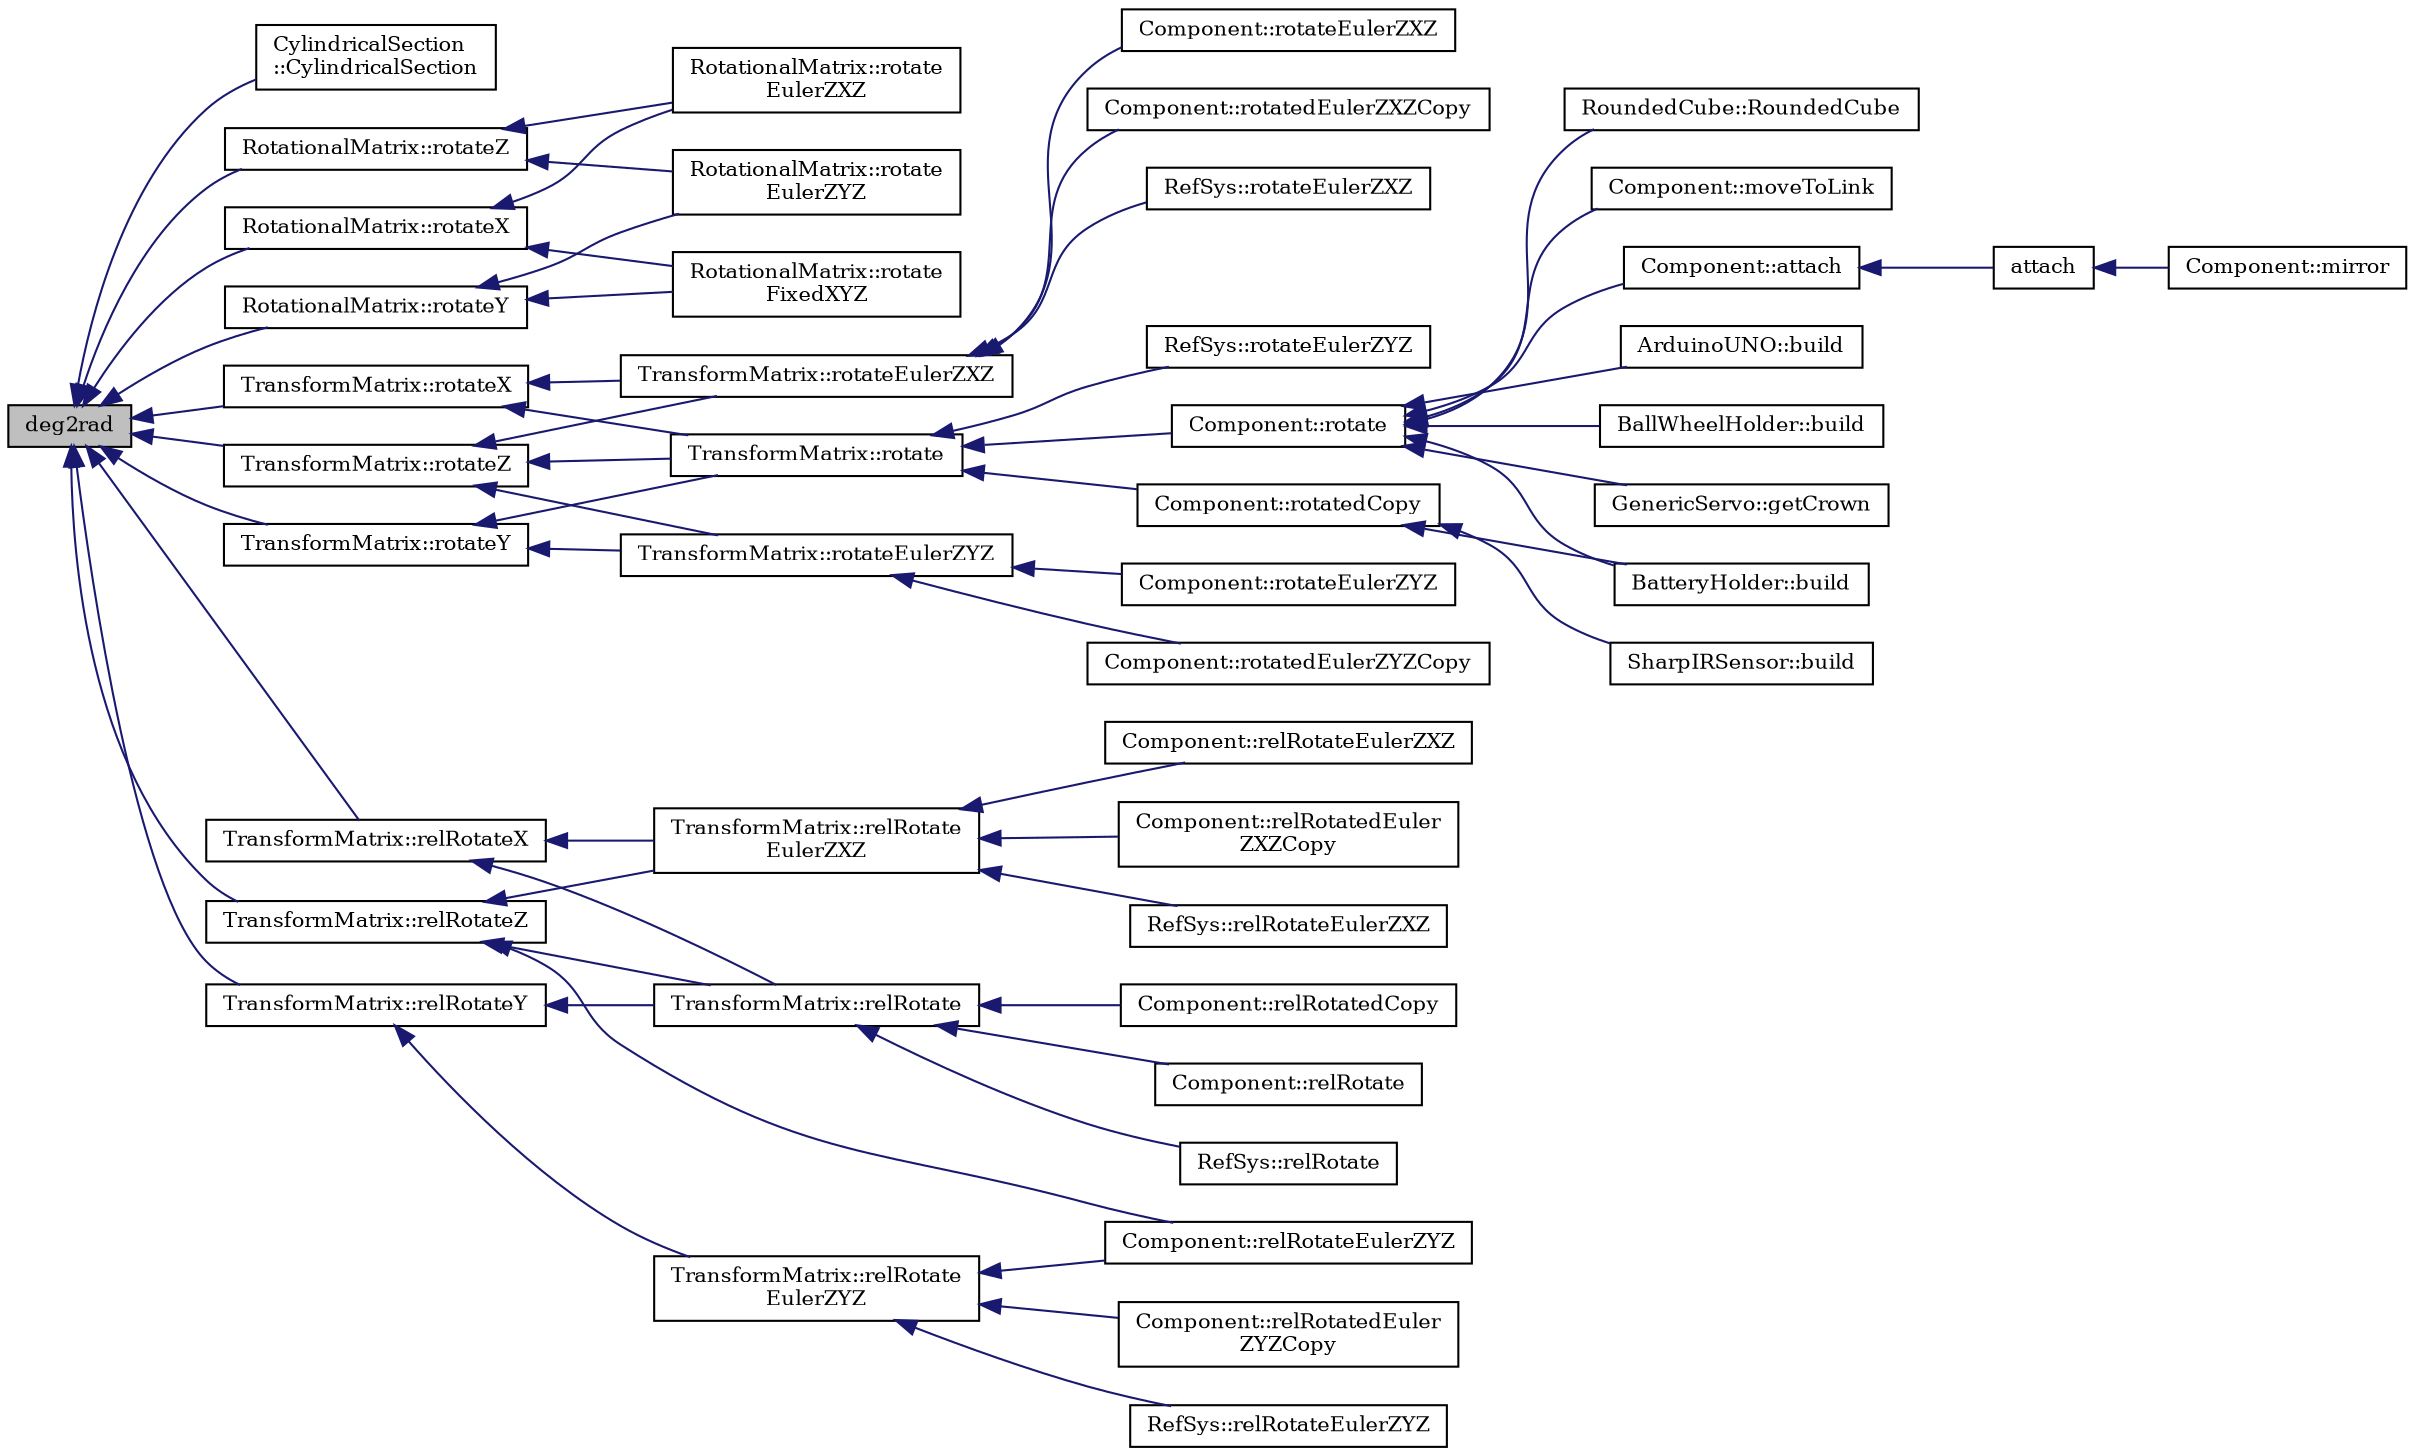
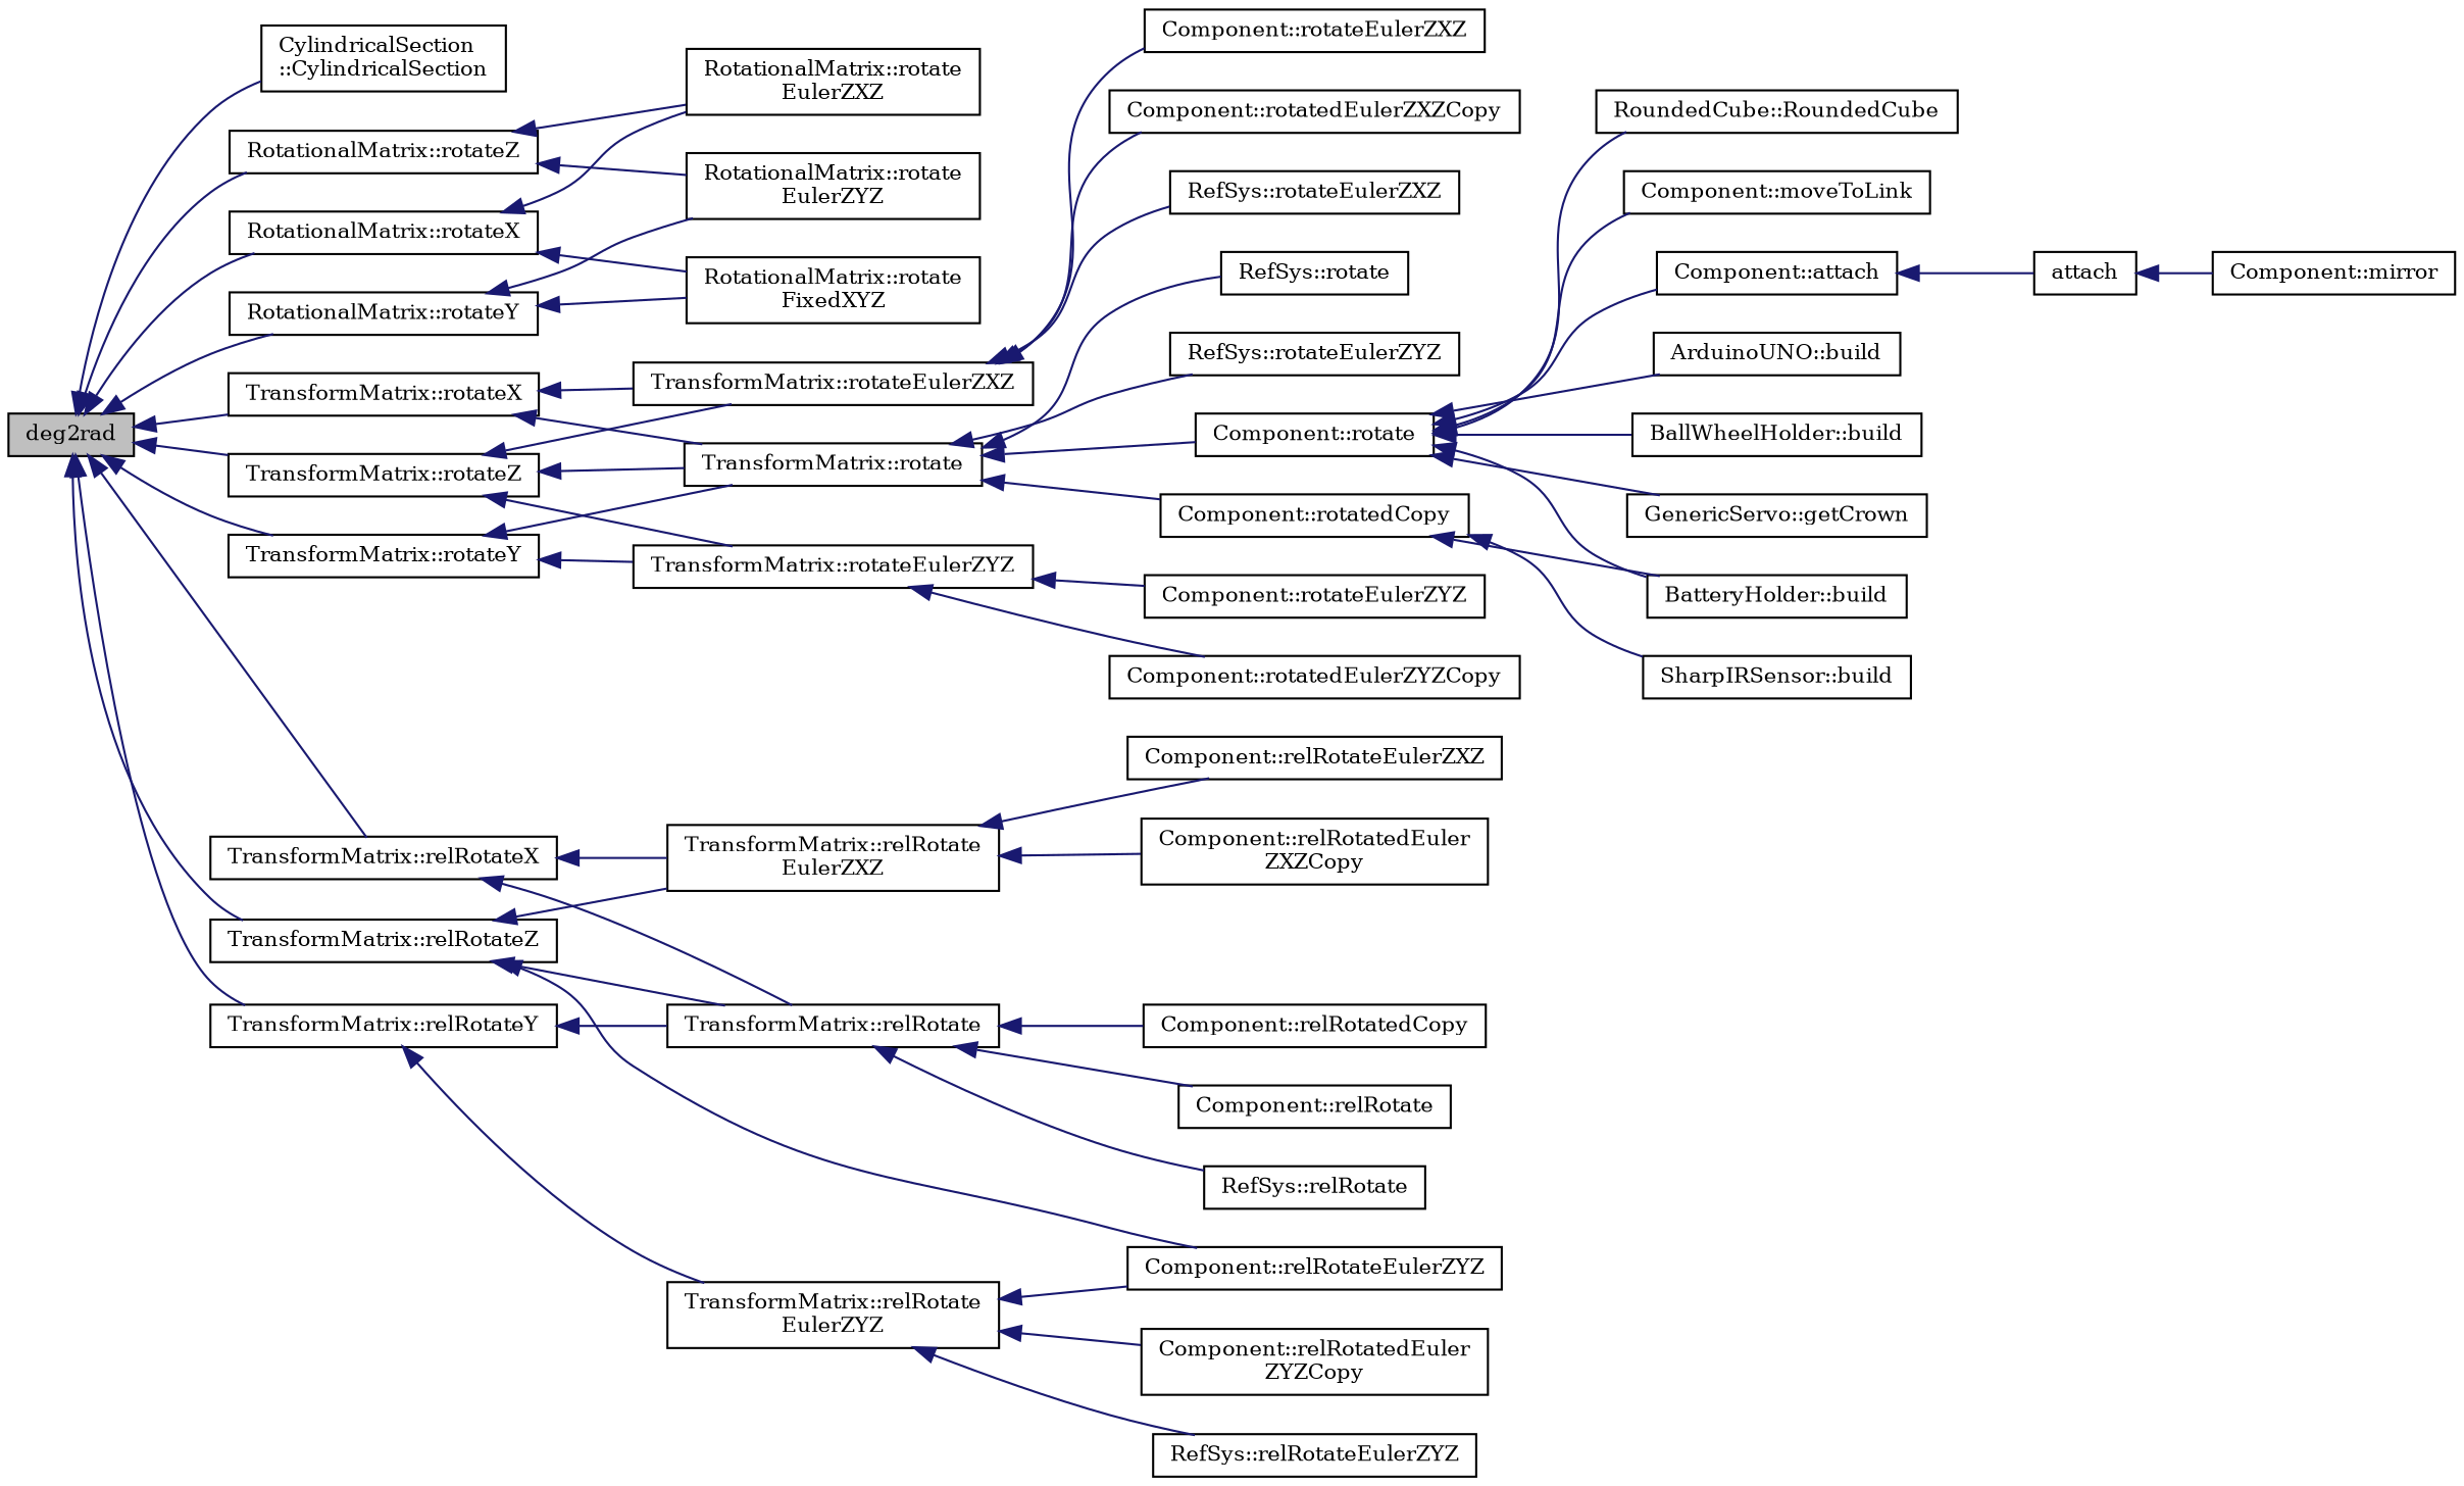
  digraph {
    fontname="DejaVu Serif"
    rankdir=LR
    node [color=black fillcolor=white fontname="DejaVu Serif" fontsize=10 shape=record style=filled]
    edge [color=midnightblue dir=back fontname="DejaVu Serif" fontsize=10 labelfontname=Helvetica labelfontsize=10 style=solid]
    n1 [fillcolor=grey75 fontcolor=black height=0.2 label=deg2rad width=0.4]
    n2 [height=0.2 label="CylindricalSection\l::CylindricalSection" width=0.4]
    n3 [height=0.2 label="RotationalMatrix::rotateX" width=0.4]
    n4 [height=0.2 label="RotationalMatrix::rotateY" width=0.4]
    n5 [height=0.2 label="RotationalMatrix::rotateZ" width=0.4]
    n6 [height=0.2 label="TransformMatrix::rotateX" width=0.4]
    n7 [height=0.2 label="TransformMatrix::relRotateX" width=0.4]
    n8 [height=0.2 label="TransformMatrix::rotateY" width=0.4]
    n9 [height=0.2 label="TransformMatrix::relRotateY" width=0.4]
    n10 [height=0.2 label="TransformMatrix::rotateZ" width=0.4]
    n11 [height=0.2 label="TransformMatrix::relRotateZ" width=0.4]
    n12 [height=0.2 label="RotationalMatrix::rotate\lEulerZXZ" width=0.4]
    n13 [height=0.2 label="RotationalMatrix::rotate\lFixedXYZ" width=0.4]
    n14 [height=0.2 label="RotationalMatrix::rotate\lEulerZYZ" width=0.4]
    n15 [height=0.2 label="TransformMatrix::rotateEulerZXZ" width=0.4]
    n16 [height=0.2 label="TransformMatrix::rotate" width=0.4]
    n17 [height=0.2 label="TransformMatrix::relRotate\lEulerZXZ" width=0.4]
    n18 [height=0.2 label="TransformMatrix::relRotate" width=0.4]
    n19 [height=0.2 label="TransformMatrix::rotateEulerZYZ" width=0.4]
    n20 [height=0.2 label="TransformMatrix::relRotate\lEulerZYZ" width=0.4]
    n21 [height=0.2 label="Component::relRotateEulerZYZ" width=0.4]
    n22 [height=0.2 label="Component::rotateEulerZXZ" width=0.4]
    n23 [height=0.2 label="Component::rotatedEulerZXZCopy" width=0.4]
    n24 [height=0.2 label="RefSys::rotateEulerZXZ" width=0.4]
    n25 [height=0.2 label="Component::rotatedCopy" width=0.4]
    n26 [height=0.2 label="Component::rotate" width=0.4]
+   n27 [height=0.2 label="RefSys::rotate" width=0.4]
    n28 [height=0.2 label="RefSys::rotateEulerZYZ" width=0.4]
    n29 [height=0.2 label="BatteryHolder::build" width=0.4]
    n30 [height=0.2 label="SharpIRSensor::build" width=0.4]
    n31 [height=0.2 label="RoundedCube::RoundedCube" width=0.4]
    n32 [height=0.2 label="Component::moveToLink" width=0.4]
    n33 [height=0.2 label="Component::attach" width=0.4]
    n34 [height=0.2 label="ArduinoUNO::build" width=0.4]
    n35 [height=0.2 label="BallWheelHolder::build" width=0.4]
    n36 [height=0.2 label="GenericServo::getCrown" width=0.4]
    n37 [height=0.2 label=attach width=0.4]
    n38 [height=0.2 label="Component::mirror" width=0.4]
    n39 [height=0.2 label="Component::relRotateEulerZXZ" width=0.4]
    n40 [height=0.2 label="Component::relRotatedEuler\lZXZCopy" width=0.4]
-   n41 [height=0.2 label="RefSys::relRotateEulerZXZ" width=0.4]
    n42 [height=0.2 label="Component::relRotatedCopy" width=0.4]
    n43 [height=0.2 label="Component::relRotate" width=0.4]
    n44 [height=0.2 label="RefSys::relRotate" width=0.4]
    n45 [height=0.2 label="Component::rotateEulerZYZ" width=0.4]
    n46 [height=0.2 label="Component::rotatedEulerZYZCopy" width=0.4]
    n47 [height=0.2 label="Component::relRotatedEuler\lZYZCopy" width=0.4]
    n48 [height=0.2 label="RefSys::relRotateEulerZYZ" width=0.4]
    n1 -> n2
    n1 -> n3
    n1 -> n4
    n1 -> n5
    n1 -> n6
    n1 -> n7
    n1 -> n8
    n1 -> n9
    n1 -> n10
    n1 -> n11
    n3 -> n12
    n3 -> n13
    n4 -> n13
    n4 -> n14
    n5 -> n12
    n5 -> n14
    n6 -> n15
    n6 -> n16
    n7 -> n17
    n7 -> n18
    n8 -> n16
    n8 -> n19
    n9 -> n18
    n9 -> n20
    n10 -> n15
    n10 -> n16
    n10 -> n19
    n11 -> n17
    n11 -> n18
    n11 -> n21
    n15 -> n22
    n15 -> n23
    n15 -> n24
    n16 -> n25
    n16 -> n26
+   n16 -> n27
    n16 -> n28
    n17 -> n39
    n17 -> n40
-   n17 -> n41
    n18 -> n42
    n18 -> n43
    n18 -> n44
    n19 -> n45
    n19 -> n46
    n20 -> n21
    n20 -> n47
    n20 -> n48
    n25 -> n29
    n25 -> n30
    n26 -> n29
    n26 -> n31
    n26 -> n32
    n26 -> n33
    n26 -> n34
    n26 -> n35
    n26 -> n36
    n33 -> n37
    n37 -> n38
  }
